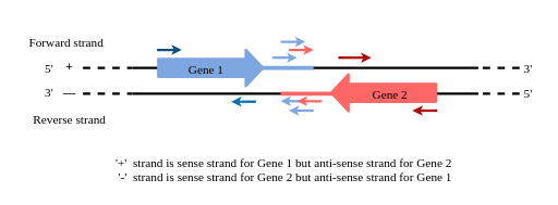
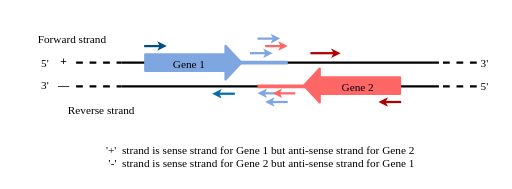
  <mxCell id="0" />
  <mxCell id="1" parent="0" />
  <mxCell id="2" value="" style="group" parent="1" vertex="1" connectable="0"><mxGeometry x="20" y="20" width="640" height="210" as="geometry" /></mxCell>
  <mxCell id="3" value="" style="group;" parent="2" vertex="1" connectable="0"><mxGeometry width="614.803" height="210" as="geometry" /></mxCell>
  <mxCell id="4" value="" style="group" parent="3" vertex="1" connectable="0"><mxGeometry x="80.63" y="63" width="534.173" as="geometry" /></mxCell>
  <mxCell id="5" value="" style="endArrow=none;html=1;labelBackgroundColor=none;strokeWidth=3;fillColor=#7EA6E0;gradientColor=#7EA6E0;fontSize=15;" parent="4" edge="1"><mxGeometry width="50" height="50" relative="1" as="geometry"><mxPoint x="60.472" as="sourcePoint" /><mxPoint x="483.78" as="targetPoint" /></mxGeometry></mxCell>
  <mxCell id="6" value="" style="endArrow=none;dashed=1;html=1;labelBackgroundColor=none;strokeColor=#000000;strokeWidth=3;fillColor=#7EA6E0;gradientColor=#7EA6E0;fontSize=15;" parent="4" edge="1"><mxGeometry width="50" height="50" relative="1" as="geometry"><mxPoint x="534.173" as="sourcePoint" /><mxPoint x="483.78" as="targetPoint" /></mxGeometry></mxCell>
  <mxCell id="7" value="" style="endArrow=none;dashed=1;html=1;labelBackgroundColor=none;strokeColor=#000000;strokeWidth=3;fillColor=#7EA6E0;gradientColor=#7EA6E0;fontSize=15;" parent="4" edge="1"><mxGeometry width="50" height="50" relative="1" as="geometry"><mxPoint as="sourcePoint" /><mxPoint x="60.472" as="targetPoint" /></mxGeometry></mxCell>
  <mxCell id="8" value="" style="shape=flexArrow;endArrow=classic;html=1;labelBackgroundColor=none;strokeWidth=3;fillColor=#7EA6E0;gradientColor=#7EA6E0;fontSize=15;width=20;strokeColor=#7EA6E0;fontFamily=Comic Sans MS;" parent="4" edge="1"><mxGeometry width="50" height="50" relative="1" as="geometry"><mxPoint x="90.709" as="sourcePoint" /><mxPoint x="221.732" as="targetPoint" /></mxGeometry></mxCell>
  <mxCell id="9" value="&lt;font face=&quot;Comic Sans MS&quot;&gt;Gene 1&lt;/font&gt;" style="edgeLabel;html=1;align=center;verticalAlign=middle;resizable=0;points=[];fontSize=15;labelBackgroundColor=none;" parent="8" vertex="1" connectable="0"><mxGeometry x="-0.092" relative="1" as="geometry"><mxPoint as="offset" /></mxGeometry></mxCell>
  <mxCell id="10" value="" style="endArrow=none;html=1;labelBackgroundColor=none;strokeColor=#7EA6E0;strokeWidth=5;fillColor=#7EA6E0;gradientColor=#7EA6E0;fontSize=15;" parent="4" edge="1"><mxGeometry width="50" height="50" relative="1" as="geometry"><mxPoint x="211.654" as="sourcePoint" /><mxPoint x="282.205" as="targetPoint" /><Array as="points"><mxPoint x="241.89" /></Array></mxGeometry></mxCell>
  <mxCell id="11" value="" style="group" parent="3" vertex="1" connectable="0"><mxGeometry x="80.63" y="94.5" width="534.173" as="geometry" /></mxCell>
  <mxCell id="12" value="" style="group" parent="11" vertex="1" connectable="0"><mxGeometry width="534.173" as="geometry" /></mxCell>
  <mxCell id="13" value="" style="endArrow=none;html=1;labelBackgroundColor=none;strokeWidth=3;fillColor=#7EA6E0;gradientColor=#7EA6E0;fontSize=15;" parent="12" edge="1"><mxGeometry width="50" height="50" relative="1" as="geometry"><mxPoint x="60.472" as="sourcePoint" /><mxPoint x="483.78" as="targetPoint" /></mxGeometry></mxCell>
  <mxCell id="14" value="" style="endArrow=none;dashed=1;html=1;labelBackgroundColor=none;strokeColor=#000000;strokeWidth=3;fillColor=#7EA6E0;gradientColor=#7EA6E0;fontSize=15;" parent="12" edge="1"><mxGeometry width="50" height="50" relative="1" as="geometry"><mxPoint x="534.173" as="sourcePoint" /><mxPoint x="483.78" as="targetPoint" /></mxGeometry></mxCell>
  <mxCell id="15" value="" style="endArrow=none;dashed=1;html=1;labelBackgroundColor=none;strokeColor=#000000;strokeWidth=3;fillColor=#7EA6E0;gradientColor=#7EA6E0;fontSize=15;" parent="12" edge="1"><mxGeometry width="50" height="50" relative="1" as="geometry"><mxPoint as="sourcePoint" /><mxPoint x="60.472" as="targetPoint" /></mxGeometry></mxCell>
  <mxCell id="16" value="" style="shape=flexArrow;endArrow=classic;html=1;labelBackgroundColor=none;strokeWidth=3;fontSize=15;width=20;gradientColor=#FF6666;fillColor=#FF6666;strokeColor=#FF6666;" parent="12" edge="1"><mxGeometry width="50" height="50" relative="1" as="geometry"><mxPoint x="433.386" y="-1" as="sourcePoint" /><mxPoint x="302.362" y="-1" as="targetPoint" /></mxGeometry></mxCell>
  <mxCell id="17" value="&lt;font face=&quot;Comic Sans MS&quot;&gt;Gene 2&lt;/font&gt;" style="edgeLabel;html=1;align=center;verticalAlign=middle;resizable=0;points=[];fontSize=15;labelBackgroundColor=none;" parent="16" vertex="1" connectable="0"><mxGeometry x="-0.092" relative="1" as="geometry"><mxPoint y="1" as="offset" /></mxGeometry></mxCell>
  <mxCell id="18" value="" style="endArrow=none;html=1;labelBackgroundColor=none;strokeWidth=5;fillColor=#7EA6E0;gradientColor=#7EA6E0;fontSize=15;strokeColor=#FF6666;" parent="11" edge="1"><mxGeometry width="50" height="50" relative="1" as="geometry"><mxPoint x="241.89" as="sourcePoint" /><mxPoint x="312.441" as="targetPoint" /></mxGeometry></mxCell>
- <mxCell id="19" value="Forward strand" style="text;html=1;align=center;verticalAlign=middle;resizable=0;points=[];autosize=1;fontSize=15;fontFamily=Comic Sans MS;" parent="3" vertex="1"><mxGeometry y="21" width="120" height="20" as="geometry" /></mxCell>
- <mxCell id="20" value="Reverse strand" style="text;html=1;align=center;verticalAlign=middle;resizable=0;points=[];autosize=1;fontSize=15;fontFamily=Comic Sans MS;" parent="3" vertex="1"><mxGeometry x="4.031" y="115.5" width="120" height="20" as="geometry" /></mxCell>
+ <mxCell id="19" value="Forward strand" style="text;html=1;align=center;verticalAlign=middle;resizable=0;points=[];autosize=1;fontSize=15;fontFamily=Comic Sans MS;" parent="3" vertex="1"><mxGeometry x="15" y="21" width="120" height="20" as="geometry" /></mxCell>
+ <mxCell id="20" value="Reverse strand" style="text;html=1;align=center;verticalAlign=middle;resizable=0;points=[];autosize=1;fontSize=15;fontFamily=Comic Sans MS;" parent="3" vertex="1"><mxGeometry x="54.031" y="115.5" width="120" height="20" as="geometry" /></mxCell>
  <mxCell id="21" value="+" style="text;html=1;align=center;verticalAlign=middle;resizable=0;points=[];autosize=1;fontSize=15;" parent="3" vertex="1"><mxGeometry x="54.425" y="50.4" width="20" height="20" as="geometry" /></mxCell>
  <mxCell id="22" value="—" style="text;html=1;align=center;verticalAlign=middle;resizable=0;points=[];autosize=1;fontSize=15;" parent="3" vertex="1"><mxGeometry x="49.386" y="82.95" width="30" height="20" as="geometry" /></mxCell>
  <mxCell id="23" value="" style="endArrow=classic;html=1;labelBackgroundColor=none;strokeWidth=3;fillColor=#b1ddf0;fontSize=15;jumpSize=8;startSize=8;endSize=3;strokeColor=#7EA6E0;" parent="3" edge="1"><mxGeometry width="50" height="50" relative="1" as="geometry"><mxPoint x="312.441" y="50.4" as="sourcePoint" /><mxPoint x="342.677" y="50.4" as="targetPoint" /><Array as="points"><mxPoint x="332.598" y="50.4" /></Array></mxGeometry></mxCell>
  <mxCell id="24" value="" style="endArrow=classic;html=1;labelBackgroundColor=none;strokeWidth=3;fillColor=#e51400;fontSize=15;jumpSize=8;startSize=8;endSize=3;strokeColor=#B20000;" parent="3" edge="1"><mxGeometry width="50" height="50" relative="1" as="geometry"><mxPoint x="393.071" y="50.4" as="sourcePoint" /><mxPoint x="433.386" y="50.4" as="targetPoint" /><Array as="points" /></mxGeometry></mxCell>
  <mxCell id="25" value="" style="endArrow=classic;html=1;labelBackgroundColor=none;strokeWidth=3;fillColor=#e51400;fontSize=15;jumpSize=8;startSize=8;endSize=3;strokeColor=#FF6666;" parent="3" edge="1"><mxGeometry width="50" height="50" relative="1" as="geometry"><mxPoint x="332.598" y="40.95" as="sourcePoint" /><mxPoint x="362.835" y="40.95" as="targetPoint" /><Array as="points"><mxPoint x="352.756" y="40.95" /></Array></mxGeometry></mxCell>
  <mxCell id="26" value="" style="endArrow=classic;html=1;labelBackgroundColor=none;strokeWidth=3;fillColor=#1ba1e2;fontSize=15;jumpSize=8;startSize=8;endSize=3;strokeColor=#7EA6E0;" parent="3" edge="1"><mxGeometry width="50" height="50" relative="1" as="geometry"><mxPoint x="322.52" y="30.975" as="sourcePoint" /><mxPoint x="352.756" y="30.975" as="targetPoint" /><Array as="points"><mxPoint x="342.677" y="30.975" /></Array></mxGeometry></mxCell>
  <mxCell id="27" value="" style="endArrow=classic;html=1;labelBackgroundColor=none;strokeWidth=3;fillColor=#1ba1e2;fontSize=15;jumpSize=8;startSize=8;endSize=3;strokeColor=#7EA6E0;" parent="3" edge="1"><mxGeometry width="50" height="50" relative="1" as="geometry"><mxPoint x="352.756" y="103.95" as="sourcePoint" /><mxPoint x="322.52" y="103.95" as="targetPoint" /><Array as="points"><mxPoint x="342.677" y="103.95" /></Array></mxGeometry></mxCell>
  <mxCell id="28" value="" style="endArrow=classic;html=1;labelBackgroundColor=none;strokeWidth=3;fillColor=#1ba1e2;fontSize=15;jumpSize=8;startSize=8;endSize=3;strokeColor=#7EA6E0;" parent="3" edge="1"><mxGeometry width="50" height="50" relative="1" as="geometry"><mxPoint x="362.835" y="115.5" as="sourcePoint" /><mxPoint x="332.598" y="115.5" as="targetPoint" /><Array as="points"><mxPoint x="352.756" y="115.5" /></Array></mxGeometry></mxCell>
  <mxCell id="29" value="" style="endArrow=classic;html=1;labelBackgroundColor=none;strokeWidth=3;fillColor=#fa6800;fontSize=15;jumpSize=8;startSize=8;endSize=3;strokeColor=#FF6666;" parent="3" edge="1"><mxGeometry width="50" height="50" relative="1" as="geometry"><mxPoint x="372.913" y="103.95" as="sourcePoint" /><mxPoint x="342.677" y="103.95" as="targetPoint" /><Array as="points"><mxPoint x="362.835" y="103.95" /></Array></mxGeometry></mxCell>
  <mxCell id="30" value="'+' &amp;nbsp;strand is sense strand for Gene 1 but anti-sense strand for Gene 2&lt;br&gt;&amp;nbsp;'-' &amp;nbsp;strand is sense strand for Gene 2 but anti-sense strand for Gene 1" style="text;html=1;align=center;verticalAlign=middle;resizable=0;points=[];autosize=1;fontSize=15;fontFamily=Comic Sans MS;" parent="3" vertex="1"><mxGeometry x="70.551" y="168" width="510" height="40" as="geometry" /></mxCell>
  <mxCell id="31" value="&lt;font face=&quot;Comic Sans MS&quot;&gt;3'&lt;/font&gt;" style="text;html=1;align=center;verticalAlign=middle;resizable=0;points=[];autosize=1;fontSize=15;" parent="3" vertex="1"><mxGeometry x="24.189" y="82.95" width="30" height="20" as="geometry" /></mxCell>
  <mxCell id="32" value="&lt;font face=&quot;Comic Sans MS&quot;&gt;5'&lt;/font&gt;" style="text;html=1;align=center;verticalAlign=middle;resizable=0;points=[];autosize=1;fontSize=15;" parent="3" vertex="1"><mxGeometry x="24.189" y="52.5" width="30" height="20" as="geometry" /></mxCell>
  <mxCell id="33" value="" style="endArrow=classic;html=1;labelBackgroundColor=none;strokeWidth=3;fillColor=#b1ddf0;fontSize=15;jumpSize=8;startSize=8;endSize=3;strokeColor=#005080;" parent="3" edge="1"><mxGeometry width="50" height="50" relative="1" as="geometry"><mxPoint x="171.339" y="40.95" as="sourcePoint" /><mxPoint x="201.575" y="40.95" as="targetPoint" /><Array as="points"><mxPoint x="191.496" y="40.95" /></Array></mxGeometry></mxCell>
  <mxCell id="34" value="" style="endArrow=classic;html=1;labelBackgroundColor=none;strokeWidth=3;fillColor=#1ba1e2;fontSize=15;jumpSize=8;startSize=8;endSize=3;strokeColor=#006EAF;" parent="3" edge="1"><mxGeometry width="50" height="50" relative="1" as="geometry"><mxPoint x="292.283" y="104.475" as="sourcePoint" /><mxPoint x="262.047" y="104.475" as="targetPoint" /><Array as="points"><mxPoint x="282.205" y="104.475" /></Array></mxGeometry></mxCell>
  <mxCell id="35" value="" style="endArrow=classic;html=1;labelBackgroundColor=none;strokeWidth=3;fillColor=#e51400;fontSize=15;jumpSize=8;startSize=8;endSize=3;strokeColor=#B20000;" parent="3" edge="1"><mxGeometry width="50" height="50" relative="1" as="geometry"><mxPoint x="514.016" y="115.5" as="sourcePoint" /><mxPoint x="483.78" y="115.5" as="targetPoint" /><Array as="points"><mxPoint x="493.858" y="115.5" /></Array></mxGeometry></mxCell>
  <mxCell id="36" value="&lt;font face=&quot;Comic Sans MS&quot;&gt;3'&lt;/font&gt;" style="text;html=1;align=center;verticalAlign=middle;resizable=0;points=[];autosize=1;fontSize=15;" parent="2" vertex="1"><mxGeometry x="609.764" y="52.5" width="30" height="20" as="geometry" /></mxCell>
  <mxCell id="37" value="&lt;font face=&quot;Comic Sans MS&quot;&gt;5'&lt;/font&gt;" style="text;html=1;align=center;verticalAlign=middle;resizable=0;points=[];autosize=1;fontSize=15;" parent="2" vertex="1"><mxGeometry x="609.764" y="84" width="30" height="20" as="geometry" /></mxCell>
